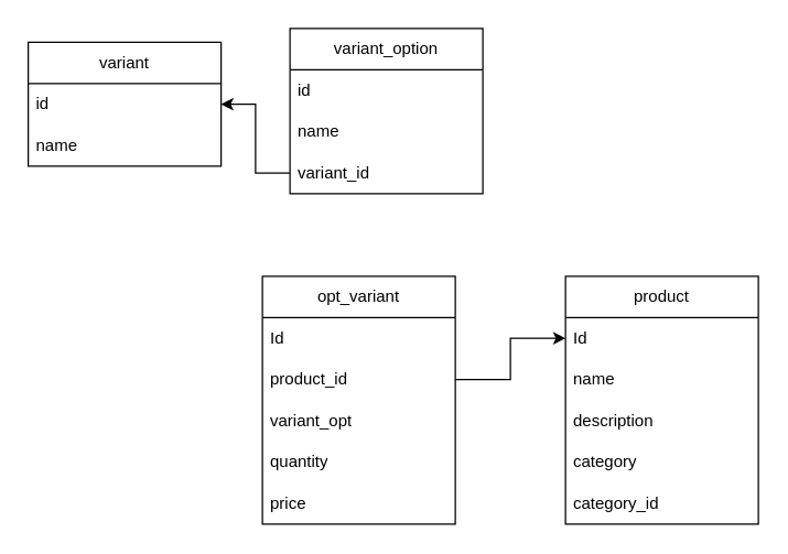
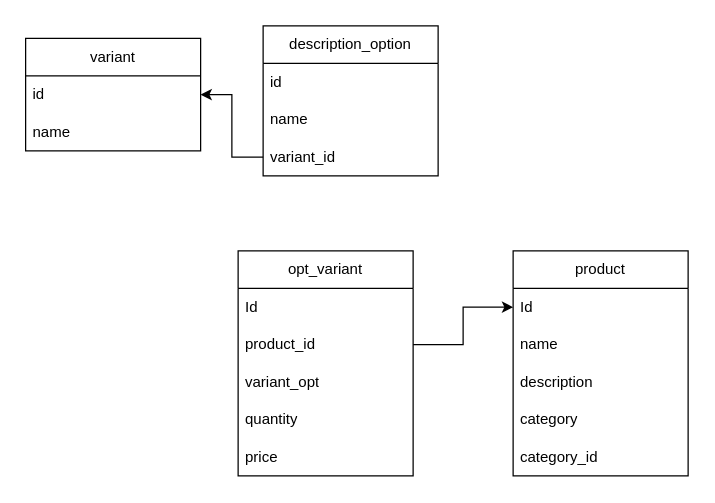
  <mxCell id="0" />
  <mxCell id="1" parent="0" />
  <mxCell id="2" value="product" style="swimlane;fontStyle=0;childLayout=stackLayout;horizontal=1;startSize=30;horizontalStack=0;resizeParent=1;resizeParentMax=0;resizeLast=0;collapsible=1;marginBottom=0;whiteSpace=wrap;html=1;" vertex="1" parent="1"><mxGeometry x="410" y="200" width="140" height="180" as="geometry" /></mxCell>
  <mxCell id="3" value="Id" style="text;strokeColor=none;fillColor=none;align=left;verticalAlign=middle;spacingLeft=4;spacingRight=4;overflow=hidden;points=[[0,0.5],[1,0.5]];portConstraint=eastwest;rotatable=0;whiteSpace=wrap;html=1;" vertex="1" parent="2"><mxGeometry y="30" width="140" height="30" as="geometry" /></mxCell>
  <mxCell id="4" value="name" style="text;strokeColor=none;fillColor=none;align=left;verticalAlign=middle;spacingLeft=4;spacingRight=4;overflow=hidden;points=[[0,0.5],[1,0.5]];portConstraint=eastwest;rotatable=0;whiteSpace=wrap;html=1;" vertex="1" parent="2"><mxGeometry y="60" width="140" height="30" as="geometry" /></mxCell>
  <mxCell id="5" value="description" style="text;strokeColor=none;fillColor=none;align=left;verticalAlign=middle;spacingLeft=4;spacingRight=4;overflow=hidden;points=[[0,0.5],[1,0.5]];portConstraint=eastwest;rotatable=0;whiteSpace=wrap;html=1;" vertex="1" parent="2"><mxGeometry y="90" width="140" height="30" as="geometry" /></mxCell>
  <mxCell id="6" value="category" style="text;strokeColor=none;fillColor=none;align=left;verticalAlign=middle;spacingLeft=4;spacingRight=4;overflow=hidden;points=[[0,0.5],[1,0.5]];portConstraint=eastwest;rotatable=0;whiteSpace=wrap;html=1;" vertex="1" parent="2"><mxGeometry y="120" width="140" height="30" as="geometry" /></mxCell>
  <mxCell id="7" value="category_id" style="text;strokeColor=none;fillColor=none;align=left;verticalAlign=middle;spacingLeft=4;spacingRight=4;overflow=hidden;points=[[0,0.5],[1,0.5]];portConstraint=eastwest;rotatable=0;whiteSpace=wrap;html=1;" vertex="1" parent="2"><mxGeometry y="150" width="140" height="30" as="geometry" /></mxCell>
  <mxCell id="8" value="opt_variant" style="swimlane;fontStyle=0;childLayout=stackLayout;horizontal=1;startSize=30;horizontalStack=0;resizeParent=1;resizeParentMax=0;resizeLast=0;collapsible=1;marginBottom=0;whiteSpace=wrap;html=1;" vertex="1" parent="1"><mxGeometry x="190" y="200" width="140" height="180" as="geometry" /></mxCell>
  <mxCell id="9" value="Id" style="text;strokeColor=none;fillColor=none;align=left;verticalAlign=middle;spacingLeft=4;spacingRight=4;overflow=hidden;points=[[0,0.5],[1,0.5]];portConstraint=eastwest;rotatable=0;whiteSpace=wrap;html=1;" vertex="1" parent="8"><mxGeometry y="30" width="140" height="30" as="geometry" /></mxCell>
  <mxCell id="10" value="product_id" style="text;strokeColor=none;fillColor=none;align=left;verticalAlign=middle;spacingLeft=4;spacingRight=4;overflow=hidden;points=[[0,0.5],[1,0.5]];portConstraint=eastwest;rotatable=0;whiteSpace=wrap;html=1;" vertex="1" parent="8"><mxGeometry y="60" width="140" height="30" as="geometry" /></mxCell>
  <mxCell id="11" value="variant_opt" style="text;strokeColor=none;fillColor=none;align=left;verticalAlign=middle;spacingLeft=4;spacingRight=4;overflow=hidden;points=[[0,0.5],[1,0.5]];portConstraint=eastwest;rotatable=0;whiteSpace=wrap;html=1;" vertex="1" parent="8"><mxGeometry y="90" width="140" height="30" as="geometry" /></mxCell>
  <mxCell id="12" value="quantity" style="text;strokeColor=none;fillColor=none;align=left;verticalAlign=middle;spacingLeft=4;spacingRight=4;overflow=hidden;points=[[0,0.5],[1,0.5]];portConstraint=eastwest;rotatable=0;whiteSpace=wrap;html=1;" vertex="1" parent="8"><mxGeometry y="120" width="140" height="30" as="geometry" /></mxCell>
  <mxCell id="13" value="price" style="text;strokeColor=none;fillColor=none;align=left;verticalAlign=middle;spacingLeft=4;spacingRight=4;overflow=hidden;points=[[0,0.5],[1,0.5]];portConstraint=eastwest;rotatable=0;whiteSpace=wrap;html=1;" vertex="1" parent="8"><mxGeometry y="150" width="140" height="30" as="geometry" /></mxCell>
  <mxCell id="14" value="" style="edgeStyle=orthogonalEdgeStyle;rounded=0;orthogonalLoop=1;jettySize=auto;html=1;entryX=0;entryY=0.5;entryDx=0;entryDy=0;" edge="1" parent="1" source="10" target="3"><mxGeometry relative="1" as="geometry" /></mxCell>
- <mxCell id="15" value="variant_option" style="swimlane;fontStyle=0;childLayout=stackLayout;horizontal=1;startSize=30;horizontalStack=0;resizeParent=1;resizeParentMax=0;resizeLast=0;collapsible=1;marginBottom=0;whiteSpace=wrap;html=1;" vertex="1" parent="1"><mxGeometry x="210" y="20" width="140" height="120" as="geometry" /></mxCell>
+ <mxCell id="15" value="description_option" style="swimlane;fontStyle=0;childLayout=stackLayout;horizontal=1;startSize=30;horizontalStack=0;resizeParent=1;resizeParentMax=0;resizeLast=0;collapsible=1;marginBottom=0;whiteSpace=wrap;html=1;" vertex="1" parent="1"><mxGeometry x="210" y="20" width="140" height="120" as="geometry" /></mxCell>
  <mxCell id="16" value="id" style="text;strokeColor=none;fillColor=none;align=left;verticalAlign=middle;spacingLeft=4;spacingRight=4;overflow=hidden;points=[[0,0.5],[1,0.5]];portConstraint=eastwest;rotatable=0;whiteSpace=wrap;html=1;" vertex="1" parent="15"><mxGeometry y="30" width="140" height="30" as="geometry" /></mxCell>
  <mxCell id="17" value="name" style="text;strokeColor=none;fillColor=none;align=left;verticalAlign=middle;spacingLeft=4;spacingRight=4;overflow=hidden;points=[[0,0.5],[1,0.5]];portConstraint=eastwest;rotatable=0;whiteSpace=wrap;html=1;" vertex="1" parent="15"><mxGeometry y="60" width="140" height="30" as="geometry" /></mxCell>
  <mxCell id="18" value="variant_id" style="text;strokeColor=none;fillColor=none;align=left;verticalAlign=middle;spacingLeft=4;spacingRight=4;overflow=hidden;points=[[0,0.5],[1,0.5]];portConstraint=eastwest;rotatable=0;whiteSpace=wrap;html=1;" vertex="1" parent="15"><mxGeometry y="90" width="140" height="30" as="geometry" /></mxCell>
  <mxCell id="19" value="variant" style="swimlane;fontStyle=0;childLayout=stackLayout;horizontal=1;startSize=30;horizontalStack=0;resizeParent=1;resizeParentMax=0;resizeLast=0;collapsible=1;marginBottom=0;whiteSpace=wrap;html=1;" vertex="1" parent="1"><mxGeometry x="20" y="30" width="140" height="90" as="geometry" /></mxCell>
  <mxCell id="20" value="id" style="text;strokeColor=none;fillColor=none;align=left;verticalAlign=middle;spacingLeft=4;spacingRight=4;overflow=hidden;points=[[0,0.5],[1,0.5]];portConstraint=eastwest;rotatable=0;whiteSpace=wrap;html=1;" vertex="1" parent="19"><mxGeometry y="30" width="140" height="30" as="geometry" /></mxCell>
  <mxCell id="21" value="name" style="text;strokeColor=none;fillColor=none;align=left;verticalAlign=middle;spacingLeft=4;spacingRight=4;overflow=hidden;points=[[0,0.5],[1,0.5]];portConstraint=eastwest;rotatable=0;whiteSpace=wrap;html=1;" vertex="1" parent="19"><mxGeometry y="60" width="140" height="30" as="geometry" /></mxCell>
  <mxCell id="22" value="" style="edgeStyle=orthogonalEdgeStyle;rounded=0;orthogonalLoop=1;jettySize=auto;html=1;entryX=1;entryY=0.5;entryDx=0;entryDy=0;" edge="1" parent="1" source="18" target="20"><mxGeometry relative="1" as="geometry" /></mxCell>
